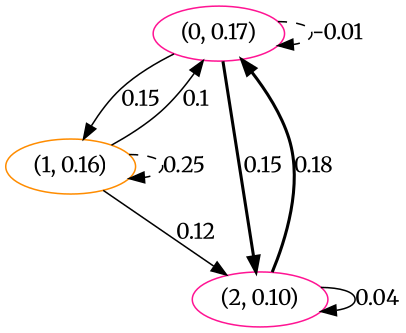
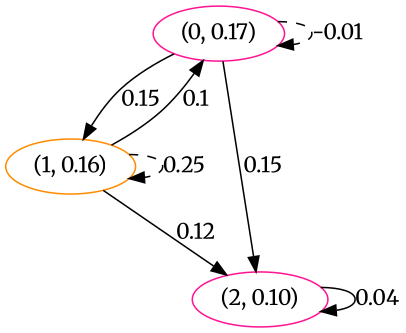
  digraph {
    fontname=Merriweather
    node [color=deeppink fontname=Merriweather]
    edge [fontname=Merriweather style=solid]
    n1 [label="(0, 0.17)"]
    n2 [color=darkorange label="(1, 0.16)"]
    n3 [label="(2, 0.10)"]
    n1 -> n1 [label=-0.01 style=dashed]
    n1 -> n2 [label=0.15]
-   n1 -> n3 [label=0.15 style=bold]
+   n1 -> n3 [label=0.15]
    n2 -> n1 [label=0.1]
    n2 -> n2 [label=0.25 style=dashed]
    n2 -> n3 [label=0.12]
-   n3 -> n1 [label=0.18 style=bold]
    n3 -> n3 [label=0.04]
  }
